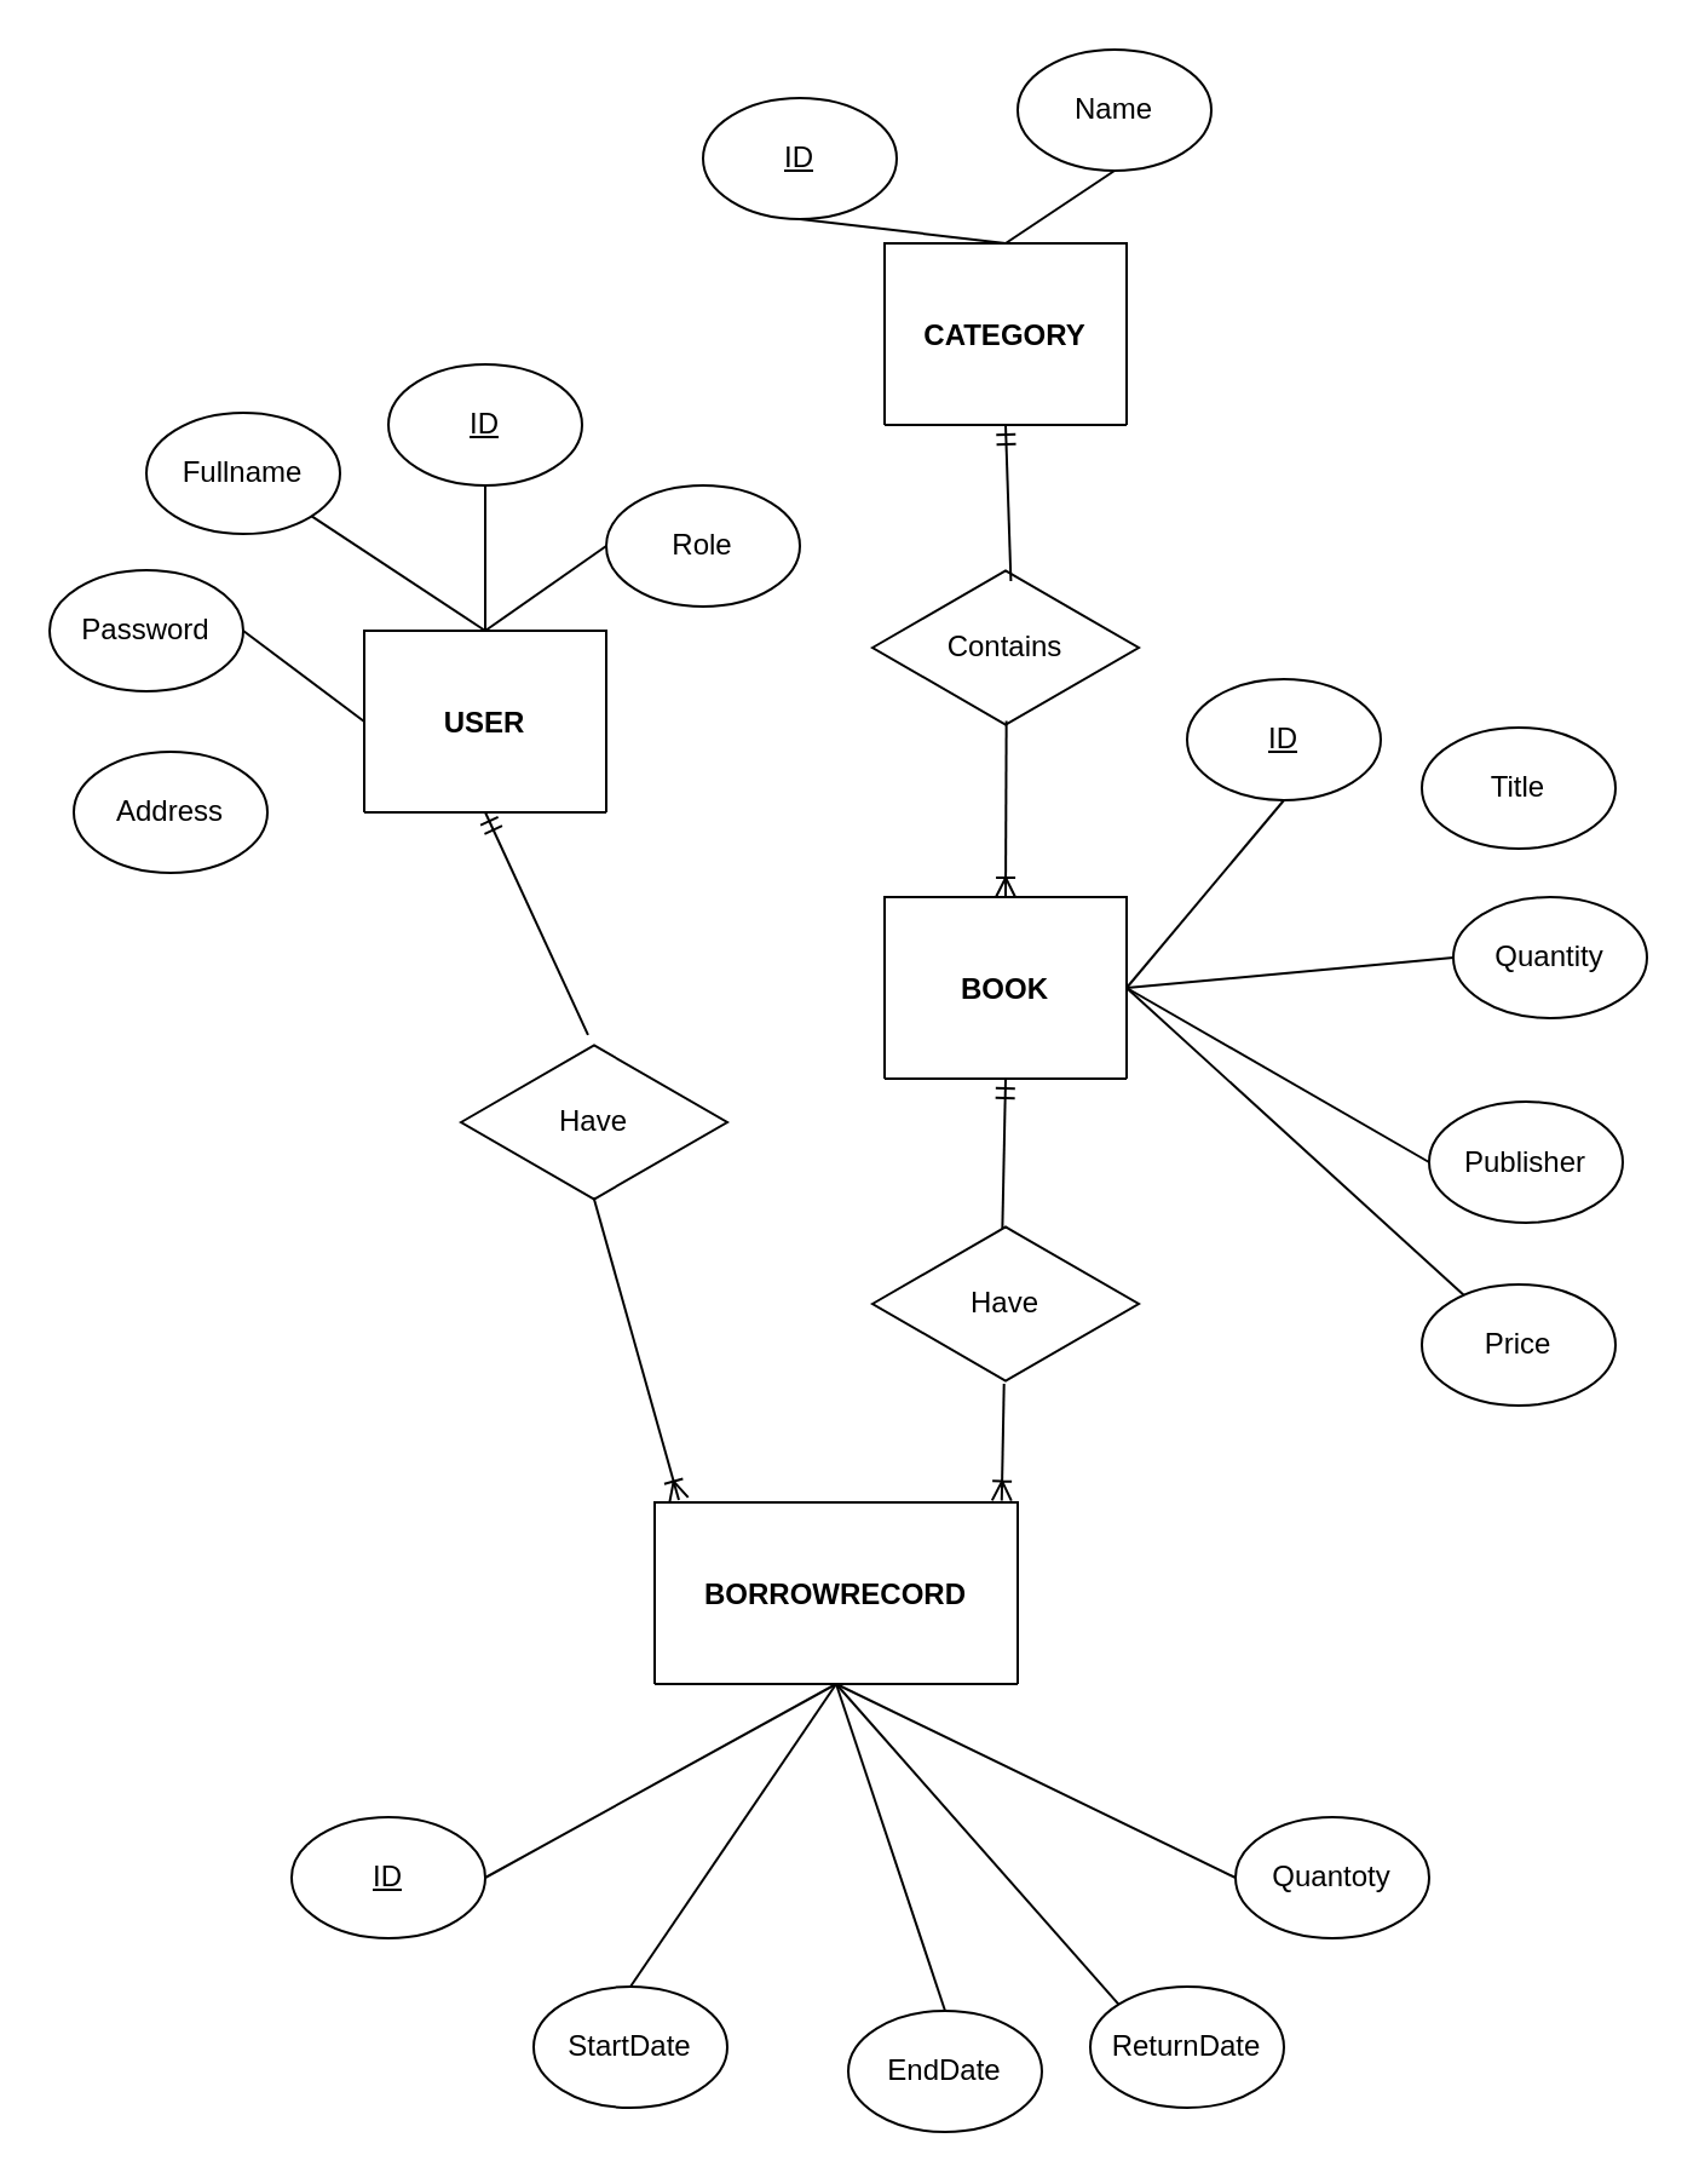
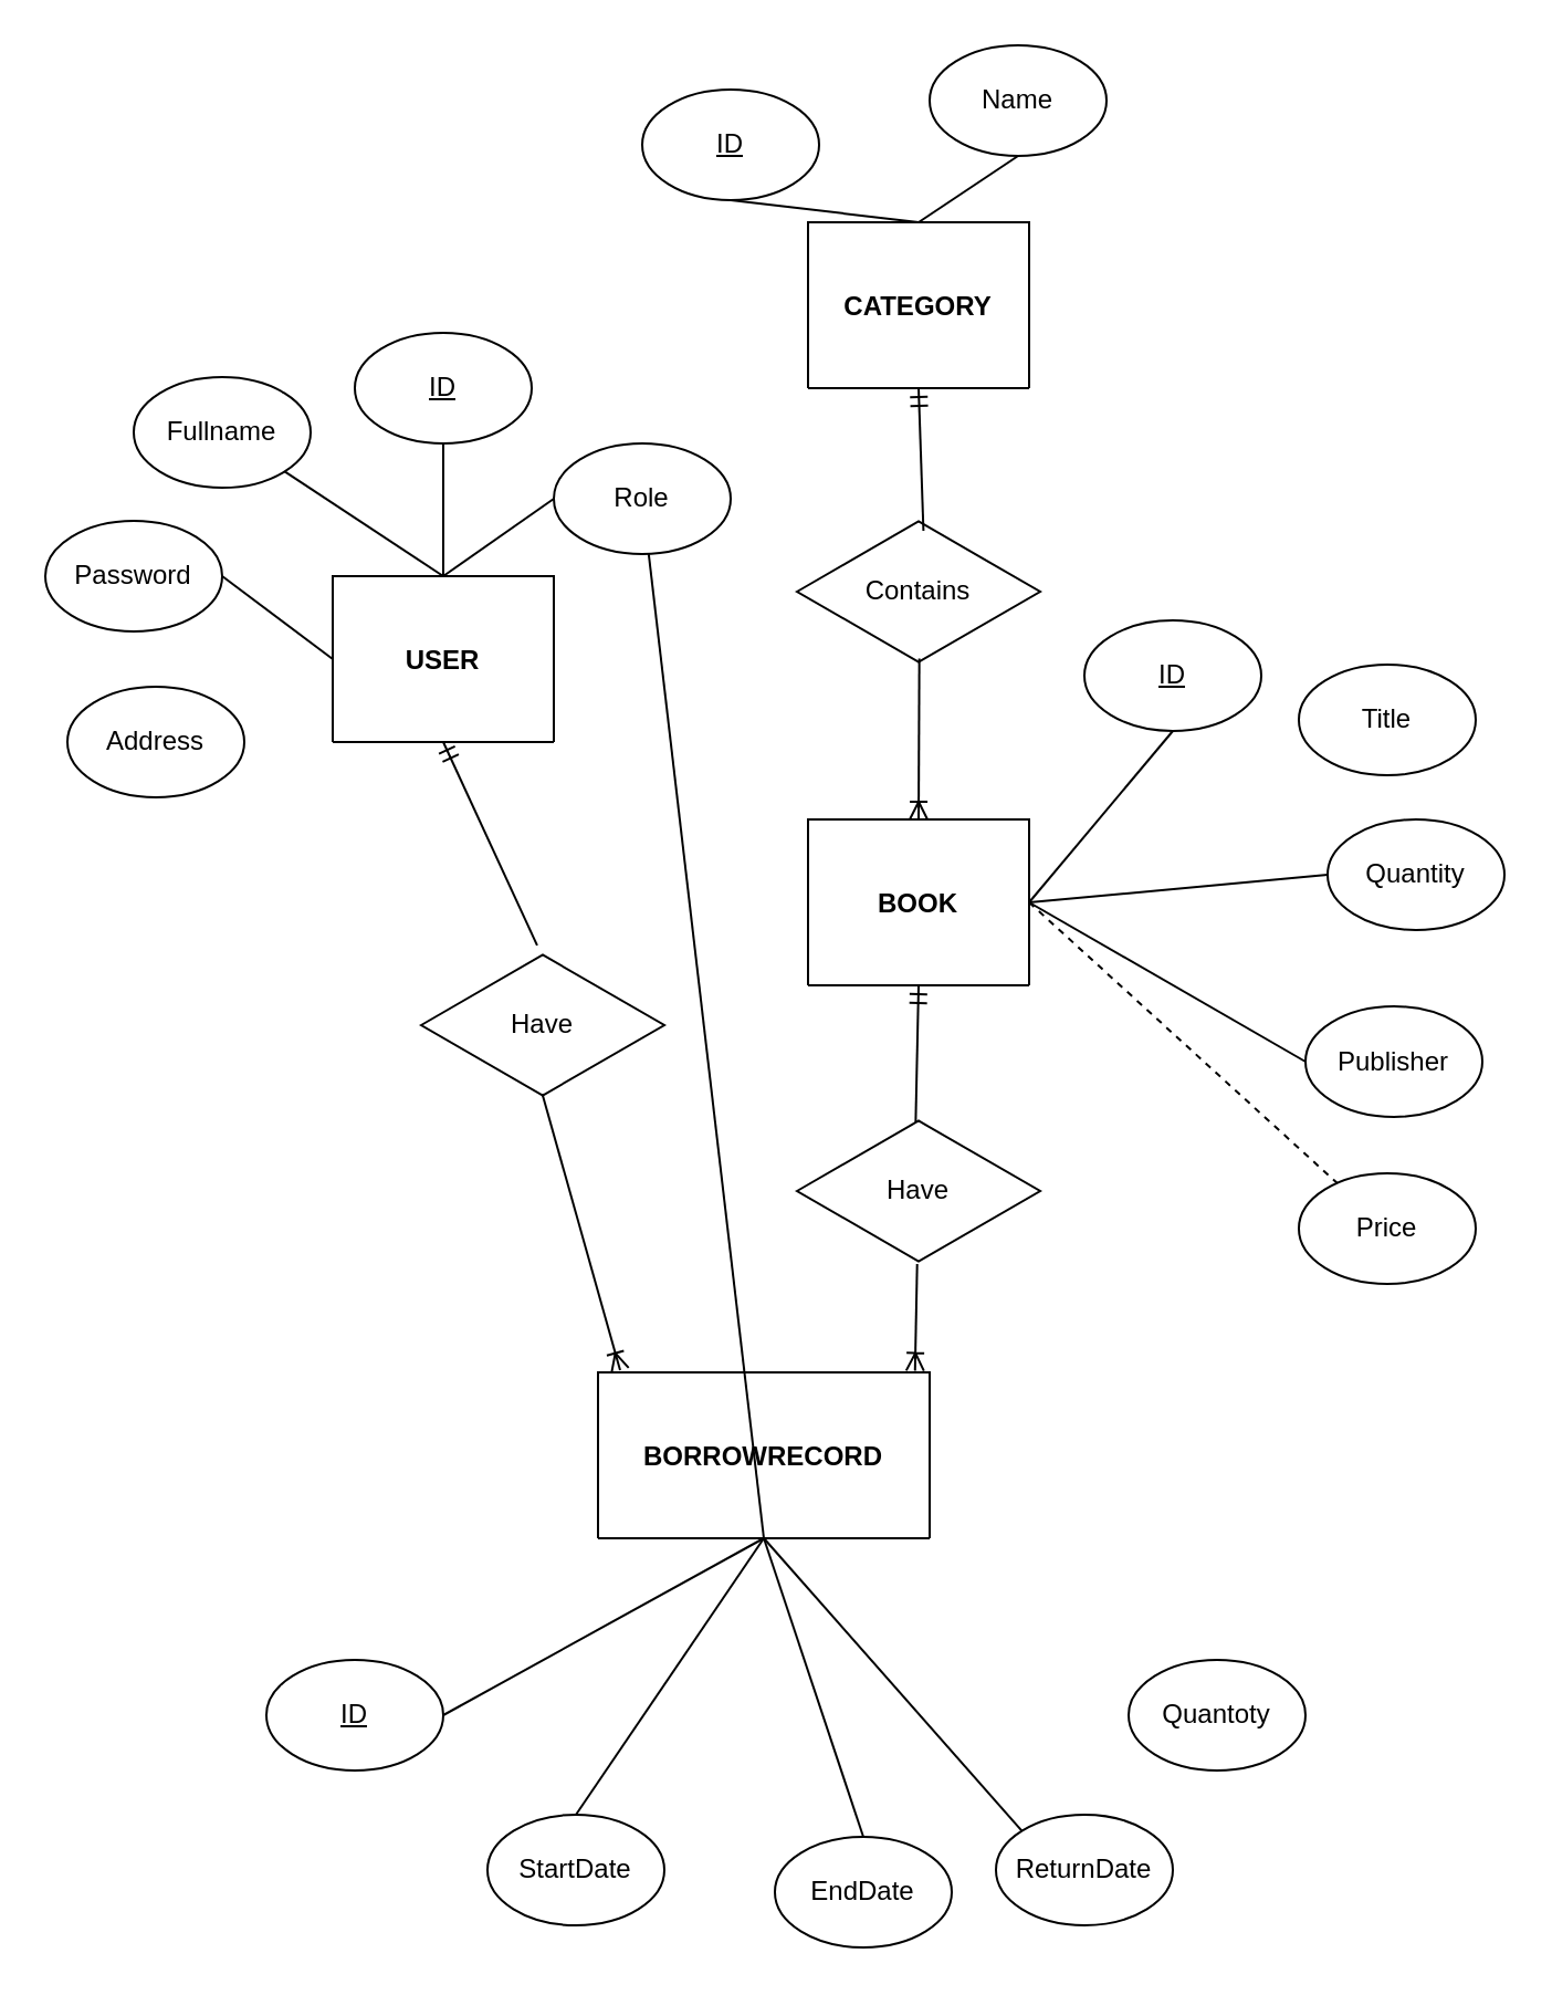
  <mxCell id="0" />
  <mxCell id="1" parent="0" />
  <mxCell id="2" value="USER" style="shape=table;startSize=75;container=1;collapsible=0;childLayout=tableLayout;fixedRows=1;rowLines=1;fontStyle=1;align=center;resizeLast=1;" parent="1" vertex="1"><mxGeometry x="150" y="260" width="100" height="75" as="geometry" /></mxCell>
  <mxCell id="3" value="BORROWRECORD" style="shape=table;startSize=75;container=1;collapsible=0;childLayout=tableLayout;fixedRows=1;rowLines=1;fontStyle=1;align=center;resizeLast=1;" parent="1" vertex="1"><mxGeometry x="270" y="620" width="150" height="75" as="geometry" /></mxCell>
  <mxCell id="4" value="BOOK" style="shape=table;startSize=75;container=1;collapsible=0;childLayout=tableLayout;fixedRows=1;rowLines=1;fontStyle=1;align=center;resizeLast=1;" parent="1" vertex="1"><mxGeometry x="365" y="370" width="100" height="75" as="geometry" /></mxCell>
  <mxCell id="5" value="CATEGORY" style="shape=table;startSize=75;container=1;collapsible=0;childLayout=tableLayout;fixedRows=1;rowLines=1;fontStyle=1;align=center;resizeLast=1;" parent="1" vertex="1"><mxGeometry x="365" y="100" width="100" height="75" as="geometry" /></mxCell>
  <mxCell id="6" value="Fullname" style="ellipse;whiteSpace=wrap;html=1;" parent="1" vertex="1"><mxGeometry x="60" y="170" width="80" height="50" as="geometry" /></mxCell>
  <mxCell id="7" value="Password" style="ellipse;whiteSpace=wrap;html=1;" parent="1" vertex="1"><mxGeometry x="20" y="235" width="80" height="50" as="geometry" /></mxCell>
  <mxCell id="8" value="Address" style="ellipse;whiteSpace=wrap;html=1;" parent="1" vertex="1"><mxGeometry x="30" y="310" width="80" height="50" as="geometry" /></mxCell>
  <mxCell id="9" value="&lt;u&gt;ID&lt;/u&gt;" style="ellipse;whiteSpace=wrap;html=1;" parent="1" vertex="1"><mxGeometry x="160" y="150" width="80" height="50" as="geometry" /></mxCell>
  <mxCell id="10" value="Role" style="ellipse;whiteSpace=wrap;html=1;" parent="1" vertex="1"><mxGeometry x="250" y="200" width="80" height="50" as="geometry" /></mxCell>
  <mxCell id="11" value="" style="endArrow=none;html=1;rounded=0;exitX=0.5;exitY=0;exitDx=0;exitDy=0;entryX=0;entryY=0.5;entryDx=0;entryDy=0;" parent="1" source="2" target="10" edge="1"><mxGeometry width="50" height="50" relative="1" as="geometry"><mxPoint x="140" y="270" as="sourcePoint" /><mxPoint x="190" y="220" as="targetPoint" /></mxGeometry></mxCell>
  <mxCell id="12" value="" style="endArrow=none;html=1;rounded=0;exitX=1;exitY=0.5;exitDx=0;exitDy=0;entryX=0;entryY=0.5;entryDx=0;entryDy=0;" parent="1" source="7" target="2" edge="1"><mxGeometry width="50" height="50" relative="1" as="geometry"><mxPoint x="140" y="270" as="sourcePoint" /><mxPoint x="190" y="220" as="targetPoint" /></mxGeometry></mxCell>
  <mxCell id="13" value="" style="endArrow=none;html=1;rounded=0;entryX=0.5;entryY=0;entryDx=0;entryDy=0;exitX=1;exitY=1;exitDx=0;exitDy=0;" parent="1" source="6" target="2" edge="1"><mxGeometry width="50" height="50" relative="1" as="geometry"><mxPoint x="140" y="270" as="sourcePoint" /><mxPoint x="190" y="220" as="targetPoint" /></mxGeometry></mxCell>
  <mxCell id="14" value="" style="endArrow=none;html=1;rounded=0;exitX=0.5;exitY=0;exitDx=0;exitDy=0;entryX=0.5;entryY=1;entryDx=0;entryDy=0;" parent="1" source="2" target="9" edge="1"><mxGeometry width="50" height="50" relative="1" as="geometry"><mxPoint x="140" y="270" as="sourcePoint" /><mxPoint x="190" y="220" as="targetPoint" /></mxGeometry></mxCell>
  <mxCell id="15" value="EndDate" style="ellipse;whiteSpace=wrap;html=1;" parent="1" vertex="1"><mxGeometry x="350" y="830" width="80" height="50" as="geometry" /></mxCell>
  <mxCell id="16" value="StartDate" style="ellipse;whiteSpace=wrap;html=1;" parent="1" vertex="1"><mxGeometry x="220" y="820" width="80" height="50" as="geometry" /></mxCell>
  <mxCell id="17" value="&lt;u&gt;ID&lt;/u&gt;" style="ellipse;whiteSpace=wrap;html=1;" parent="1" vertex="1"><mxGeometry x="120" y="750" width="80" height="50" as="geometry" /></mxCell>
  <mxCell id="18" value="ReturnDate" style="ellipse;whiteSpace=wrap;html=1;" parent="1" vertex="1"><mxGeometry x="450" y="820" width="80" height="50" as="geometry" /></mxCell>
  <mxCell id="19" value="Quantoty" style="ellipse;whiteSpace=wrap;html=1;" parent="1" vertex="1"><mxGeometry x="510" y="750" width="80" height="50" as="geometry" /></mxCell>
  <mxCell id="20" value="" style="endArrow=none;html=1;rounded=0;entryX=0.5;entryY=0;entryDx=0;entryDy=0;exitX=0.5;exitY=1;exitDx=0;exitDy=0;" parent="1" source="3" target="16" edge="1"><mxGeometry width="50" height="50" relative="1" as="geometry"><mxPoint x="400" y="720" as="sourcePoint" /><mxPoint x="450" y="670" as="targetPoint" /></mxGeometry></mxCell>
  <mxCell id="21" value="" style="endArrow=none;html=1;rounded=0;entryX=0.5;entryY=0;entryDx=0;entryDy=0;exitX=0.5;exitY=1;exitDx=0;exitDy=0;" parent="1" source="3" target="15" edge="1"><mxGeometry width="50" height="50" relative="1" as="geometry"><mxPoint x="400" y="720" as="sourcePoint" /><mxPoint x="450" y="670" as="targetPoint" /></mxGeometry></mxCell>
  <mxCell id="22" value="" style="endArrow=none;html=1;rounded=0;entryX=0;entryY=0;entryDx=0;entryDy=0;exitX=0.5;exitY=1;exitDx=0;exitDy=0;" parent="1" source="3" target="18" edge="1"><mxGeometry width="50" height="50" relative="1" as="geometry"><mxPoint x="400" y="720" as="sourcePoint" /><mxPoint x="450" y="670" as="targetPoint" /></mxGeometry></mxCell>
- <mxCell id="23" value="" style="endArrow=none;html=1;rounded=0;exitX=0.5;exitY=1;exitDx=0;exitDy=0;entryX=0;entryY=0.5;entryDx=0;entryDy=0;" parent="1" source="3" target="19" edge="1"><mxGeometry width="50" height="50" relative="1" as="geometry"><mxPoint x="400" y="720" as="sourcePoint" /><mxPoint x="450" y="670" as="targetPoint" /></mxGeometry></mxCell>
+ <mxCell id="23" value="" style="endArrow=none;html=1;rounded=0;exitX=0.5;exitY=1;exitDx=0;exitDy=0;" parent="1" source="3" target="10" edge="1"><mxGeometry width="50" height="50" relative="1" as="geometry"><mxPoint x="400" y="720" as="sourcePoint" /><mxPoint x="450" y="670" as="targetPoint" /></mxGeometry></mxCell>
  <mxCell id="24" value="" style="endArrow=none;html=1;rounded=0;entryX=0.5;entryY=1;entryDx=0;entryDy=0;exitX=1;exitY=0.5;exitDx=0;exitDy=0;" parent="1" source="17" target="3" edge="1"><mxGeometry width="50" height="50" relative="1" as="geometry"><mxPoint x="200" y="780" as="sourcePoint" /><mxPoint x="250" y="730" as="targetPoint" /></mxGeometry></mxCell>
  <mxCell id="25" value="&lt;u&gt;ID&lt;/u&gt;" style="ellipse;whiteSpace=wrap;html=1;" parent="1" vertex="1"><mxGeometry x="290" y="40" width="80" height="50" as="geometry" /></mxCell>
  <mxCell id="26" value="Name" style="ellipse;whiteSpace=wrap;html=1;" parent="1" vertex="1"><mxGeometry x="420" y="20" width="80" height="50" as="geometry" /></mxCell>
  <mxCell id="27" value="" style="endArrow=none;html=1;rounded=0;entryX=0.5;entryY=1;entryDx=0;entryDy=0;exitX=0.5;exitY=0;exitDx=0;exitDy=0;" parent="1" source="5" target="26" edge="1"><mxGeometry width="50" height="50" relative="1" as="geometry"><mxPoint x="390" y="370" as="sourcePoint" /><mxPoint x="440" y="320" as="targetPoint" /></mxGeometry></mxCell>
  <mxCell id="28" value="" style="endArrow=none;html=1;rounded=0;entryX=0.5;entryY=0;entryDx=0;entryDy=0;exitX=0.5;exitY=1;exitDx=0;exitDy=0;" parent="1" source="25" target="5" edge="1"><mxGeometry width="50" height="50" relative="1" as="geometry"><mxPoint x="390" y="370" as="sourcePoint" /><mxPoint x="440" y="320" as="targetPoint" /></mxGeometry></mxCell>
  <mxCell id="29" value="&lt;u&gt;ID&lt;/u&gt;" style="ellipse;whiteSpace=wrap;html=1;" parent="1" vertex="1"><mxGeometry x="490" y="280" width="80" height="50" as="geometry" /></mxCell>
  <mxCell id="30" value="Title" style="ellipse;whiteSpace=wrap;html=1;" parent="1" vertex="1"><mxGeometry x="587" y="300" width="80" height="50" as="geometry" /></mxCell>
  <mxCell id="31" value="Quantity" style="ellipse;whiteSpace=wrap;html=1;" parent="1" vertex="1"><mxGeometry x="600" y="370" width="80" height="50" as="geometry" /></mxCell>
  <mxCell id="32" value="Publisher" style="ellipse;whiteSpace=wrap;html=1;" parent="1" vertex="1"><mxGeometry x="590" y="454.5" width="80" height="50" as="geometry" /></mxCell>
  <mxCell id="33" value="Price" style="ellipse;whiteSpace=wrap;html=1;" parent="1" vertex="1"><mxGeometry x="587" y="530" width="80" height="50" as="geometry" /></mxCell>
- <mxCell id="34" value="" style="endArrow=none;html=1;rounded=0;exitX=1;exitY=0.5;exitDx=0;exitDy=0;" parent="1" source="4" target="33" edge="1"><mxGeometry width="50" height="50" relative="1" as="geometry"><mxPoint x="490" y="510" as="sourcePoint" /><mxPoint x="540" y="460" as="targetPoint" /></mxGeometry></mxCell>
+ <mxCell id="34" value="" style="endArrow=none;html=1;rounded=0;exitX=1;exitY=0.5;exitDx=0;exitDy=0;dashed=1;" parent="1" source="4" target="33" edge="1"><mxGeometry width="50" height="50" relative="1" as="geometry"><mxPoint x="490" y="510" as="sourcePoint" /><mxPoint x="540" y="460" as="targetPoint" /></mxGeometry></mxCell>
  <mxCell id="35" value="" style="endArrow=none;html=1;rounded=0;entryX=0;entryY=0.5;entryDx=0;entryDy=0;exitX=1;exitY=0.5;exitDx=0;exitDy=0;" parent="1" source="4" target="32" edge="1"><mxGeometry width="50" height="50" relative="1" as="geometry"><mxPoint x="490" y="510" as="sourcePoint" /><mxPoint x="540" y="460" as="targetPoint" /></mxGeometry></mxCell>
  <mxCell id="36" value="" style="endArrow=none;html=1;rounded=0;entryX=0;entryY=0.5;entryDx=0;entryDy=0;exitX=1;exitY=0.5;exitDx=0;exitDy=0;" parent="1" source="4" target="31" edge="1"><mxGeometry width="50" height="50" relative="1" as="geometry"><mxPoint x="490" y="510" as="sourcePoint" /><mxPoint x="540" y="460" as="targetPoint" /></mxGeometry></mxCell>
  <mxCell id="37" value="" style="endArrow=none;html=1;rounded=0;entryX=0.5;entryY=1;entryDx=0;entryDy=0;exitX=1;exitY=0.5;exitDx=0;exitDy=0;" parent="1" source="4" target="29" edge="1"><mxGeometry width="50" height="50" relative="1" as="geometry"><mxPoint x="490" y="510" as="sourcePoint" /><mxPoint x="540" y="460" as="targetPoint" /></mxGeometry></mxCell>
  <mxCell id="38" value="Have" style="html=1;whiteSpace=wrap;aspect=fixed;shape=isoRectangle;" parent="1" vertex="1"><mxGeometry x="190" y="430" width="110" height="66" as="geometry" /></mxCell>
  <mxCell id="39" value="Have" style="html=1;whiteSpace=wrap;aspect=fixed;shape=isoRectangle;" parent="1" vertex="1"><mxGeometry x="360" y="505" width="110" height="66" as="geometry" /></mxCell>
  <mxCell id="40" value="Contains" style="html=1;whiteSpace=wrap;aspect=fixed;shape=isoRectangle;" parent="1" vertex="1"><mxGeometry x="360" y="234" width="110" height="66" as="geometry" /></mxCell>
  <mxCell id="41" value="" style="fontSize=12;html=1;endArrow=ERoneToMany;rounded=0;entryX=0.5;entryY=0;entryDx=0;entryDy=0;exitX=0.503;exitY=0.959;exitDx=0;exitDy=0;exitPerimeter=0;" parent="1" source="40" target="4" edge="1"><mxGeometry width="100" height="100" relative="1" as="geometry"><mxPoint x="400" y="330" as="sourcePoint" /><mxPoint x="500" y="230" as="targetPoint" /></mxGeometry></mxCell>
  <mxCell id="42" value="" style="fontSize=12;html=1;endArrow=ERoneToMany;rounded=0;entryX=0.956;entryY=-0.01;entryDx=0;entryDy=0;entryPerimeter=0;" parent="1" source="39" target="3" edge="1"><mxGeometry width="100" height="100" relative="1" as="geometry"><mxPoint x="490" y="600" as="sourcePoint" /><mxPoint x="490" y="683" as="targetPoint" /></mxGeometry></mxCell>
  <mxCell id="43" value="" style="fontSize=12;html=1;endArrow=ERmandOne;rounded=0;entryX=0.5;entryY=1;entryDx=0;entryDy=0;exitX=0.488;exitY=0.029;exitDx=0;exitDy=0;exitPerimeter=0;" parent="1" source="39" target="4" edge="1"><mxGeometry width="100" height="100" relative="1" as="geometry"><mxPoint x="330" y="500" as="sourcePoint" /><mxPoint x="420" y="270" as="targetPoint" /></mxGeometry></mxCell>
  <mxCell id="44" value="" style="fontSize=12;html=1;endArrow=ERmandOne;rounded=0;entryX=0.5;entryY=1;entryDx=0;entryDy=0;exitX=0.52;exitY=0.083;exitDx=0;exitDy=0;exitPerimeter=0;" parent="1" source="40" target="5" edge="1"><mxGeometry width="100" height="100" relative="1" as="geometry"><mxPoint x="530" y="190" as="sourcePoint" /><mxPoint x="531" y="128" as="targetPoint" /></mxGeometry></mxCell>
  <mxCell id="45" value="" style="fontSize=12;html=1;endArrow=ERoneToMany;rounded=0;entryX=0.956;entryY=-0.01;entryDx=0;entryDy=0;entryPerimeter=0;exitX=0.498;exitY=0.97;exitDx=0;exitDy=0;exitPerimeter=0;" parent="1" source="38" edge="1"><mxGeometry width="100" height="100" relative="1" as="geometry"><mxPoint x="281" y="571" as="sourcePoint" /><mxPoint x="280" y="619" as="targetPoint" /></mxGeometry></mxCell>
  <mxCell id="46" value="" style="fontSize=12;html=1;endArrow=ERmandOne;rounded=0;entryX=0.5;entryY=1;entryDx=0;entryDy=0;exitX=0.477;exitY=-0.046;exitDx=0;exitDy=0;exitPerimeter=0;" parent="1" source="38" target="2" edge="1"><mxGeometry width="100" height="100" relative="1" as="geometry"><mxPoint x="219.41" y="420" as="sourcePoint" /><mxPoint x="220.41" y="358" as="targetPoint" /></mxGeometry></mxCell>
